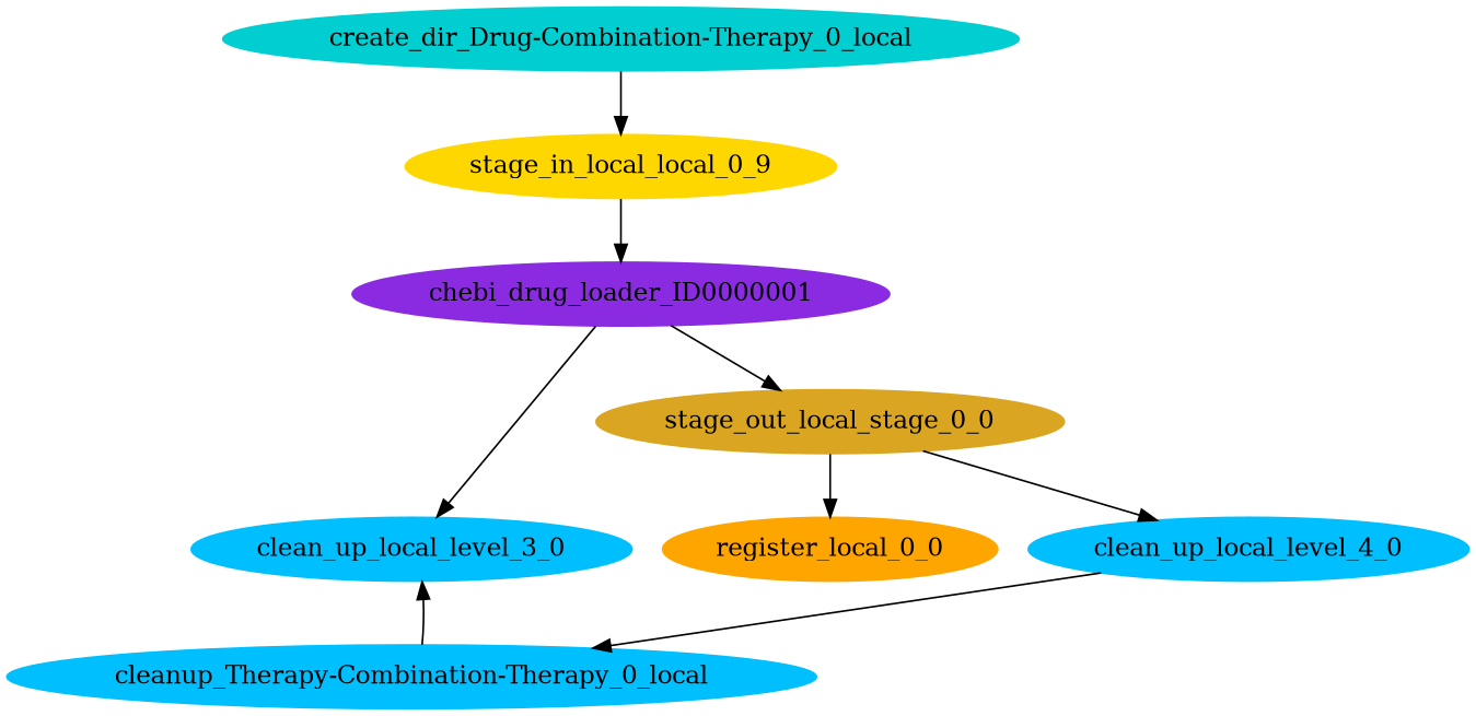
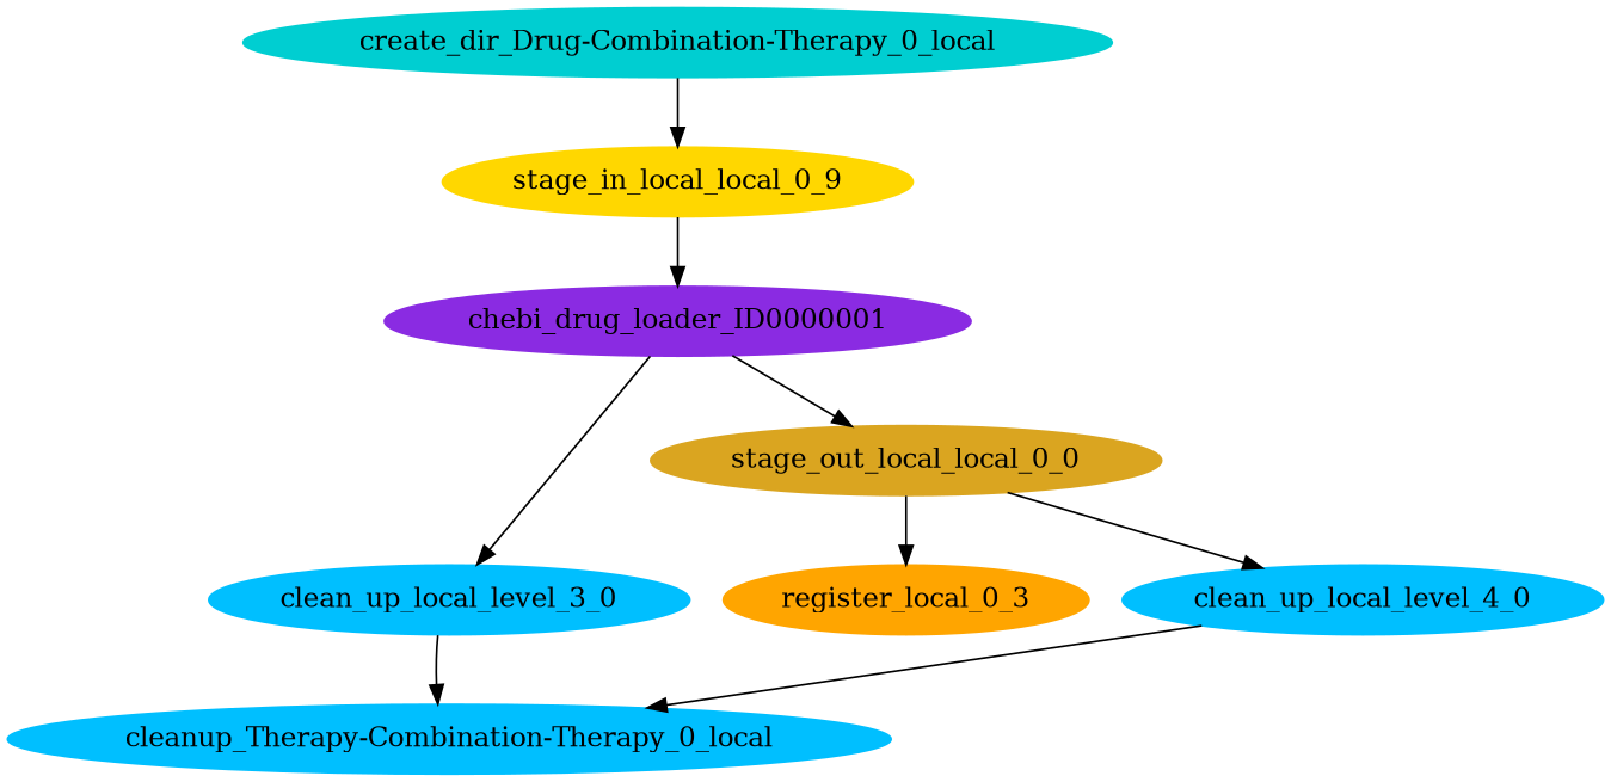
  digraph {
    node [color=deepskyblue shape=ellipse style=filled]
    edge [arrowhead=normal arrowsize=1.0]
    n1 [color=blueviolet label=chebi_drug_loader_ID0000001]
    n2 [label=clean_up_local_level_3_0]
-   n3 [color=goldenrod label=stage_out_local_stage_0_0]
+   n3 [color=goldenrod label=stage_out_local_local_0_0]
    n4 [label="cleanup_Therapy-Combination-Therapy_0_local"]
-   n5 [color=orange label=register_local_0_0]
+   n5 [color=orange label=register_local_0_3]
    n6 [label=clean_up_local_level_4_0]
    n7 [color=darkturquoise label="create_dir_Drug-Combination-Therapy_0_local"]
    n8 [color=gold label=stage_in_local_local_0_9]
    n1 -> n2
    n1 -> n3
-   n4 -> n2
+   n2 -> n4
    n3 -> n5
    n3 -> n6
    n6 -> n4
    n7 -> n8
    n8 -> n1
  }
